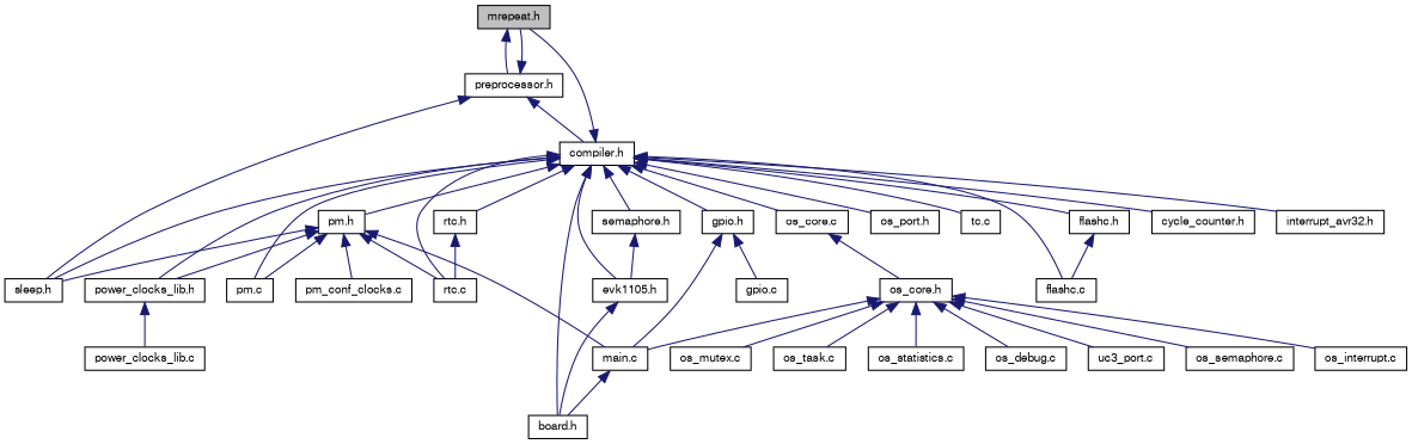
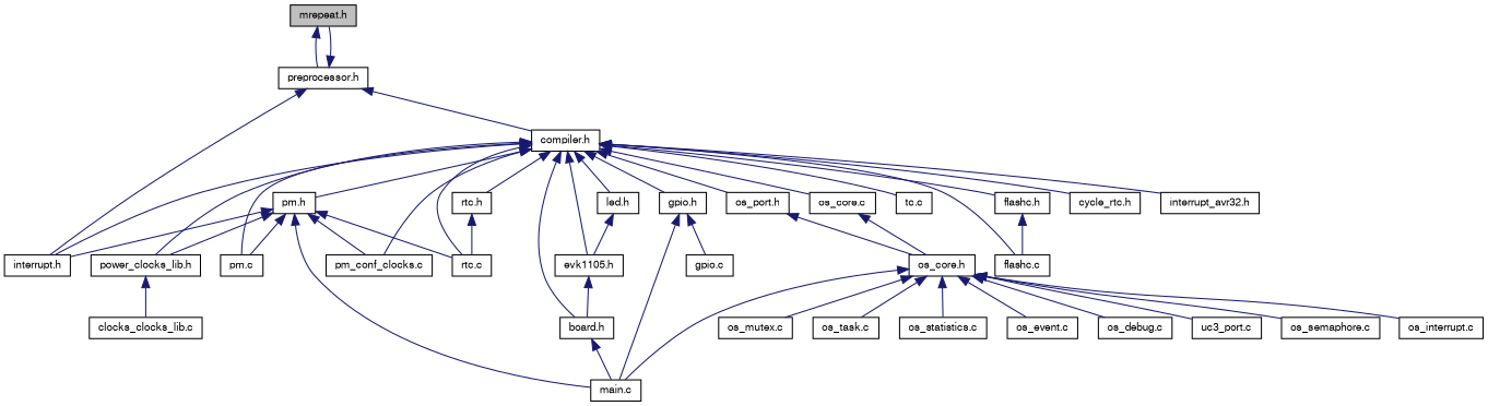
  digraph {
    node [color=black fillcolor=white fontname=FreeSans fontsize=10 shape=record style=filled]
    edge [color=midnightblue dir=back fontname=FreeSans fontsize=10 labelfontname=FreeSans labelfontsize=10 style=solid]
    n1 [fillcolor=grey75 fontcolor=black height=0.2 label="mrepeat.h" width=0.4]
    n2 [height=0.2 label="preprocessor.h" width=0.4]
    n3 [height=0.2 label="compiler.h" width=0.4]
-   n4 [height=0.2 label="sleep.h" width=0.4]
+   n4 [height=0.2 label="interrupt.h" width=0.4]
    n5 [height=0.2 label="pm.h" width=0.4]
    n6 [height=0.2 label="os_port.h" width=0.4]
    n7 [height=0.2 label="os_core.c" width=0.4]
    n8 [height=0.2 label="power_clocks_lib.h" width=0.4]
    n9 [height=0.2 label="pm.c" width=0.4]
    n10 [height=0.2 label="pm_conf_clocks.c" width=0.4]
    n11 [height=0.2 label="rtc.c" width=0.4]
    n12 [height=0.2 label="tc.c" width=0.4]
    n13 [height=0.2 label="board.h" width=0.4]
    n14 [height=0.2 label="evk1105.h" width=0.4]
-   n15 [height=0.2 label="semaphore.h" width=0.4]
+   n15 [height=0.2 label="led.h" width=0.4]
    n16 [height=0.2 label="gpio.h" width=0.4]
    n17 [height=0.2 label="rtc.h" width=0.4]
    n18 [height=0.2 label="flashc.c" width=0.4]
    n19 [height=0.2 label="flashc.h" width=0.4]
-   n20 [height=0.2 label="cycle_counter.h" width=0.4]
+   n20 [height=0.2 label="cycle_rtc.h" width=0.4]
    n21 [height=0.2 label="interrupt_avr32.h" width=0.4]
    n22 [height=0.2 label="main.c" width=0.4]
    n23 [height=0.2 label="os_core.h" width=0.4]
-   n24 [height=0.2 label="power_clocks_lib.c" width=0.4]
+   n24 [height=0.2 label="clocks_clocks_lib.c" width=0.4]
    n25 [height=0.2 label="gpio.c" width=0.4]
    n26 [height=0.2 label="os_mutex.c" width=0.4]
    n27 [height=0.2 label="os_task.c" width=0.4]
    n28 [height=0.2 label="os_statistics.c" width=0.4]
+   n29 [height=0.2 label="os_event.c" width=0.4]
    n30 [height=0.2 label="os_debug.c" width=0.4]
    n31 [height=0.2 label="uc3_port.c" width=0.4]
    n32 [height=0.2 label="os_semaphore.c" width=0.4]
    n33 [height=0.2 label="os_interrupt.c" width=0.4]
    n1 -> n2
    n2 -> n1
    n2 -> n3
    n2 -> n4
    n3 -> n4
    n3 -> n5
    n3 -> n6
    n3 -> n7
    n3 -> n8
    n3 -> n9
-   n3 -> n1
+   n3 -> n10
    n3 -> n11
    n3 -> n12
    n3 -> n13
    n3 -> n14
    n3 -> n15
    n3 -> n16
    n3 -> n17
    n3 -> n18
    n3 -> n19
    n3 -> n20
    n3 -> n21
    n5 -> n4
    n5 -> n8
    n5 -> n9
    n5 -> n10
    n5 -> n11
    n5 -> n22
+   n6 -> n23
    n7 -> n23
    n8 -> n24
-   n22 -> n13
+   n13 -> n22
    n14 -> n13
    n15 -> n14
    n16 -> n22
    n16 -> n25
    n17 -> n11
    n19 -> n18
    n23 -> n22
    n23 -> n26
    n23 -> n27
    n23 -> n28
+   n23 -> n29
    n23 -> n30
    n23 -> n31
    n23 -> n32
    n23 -> n33
  }
